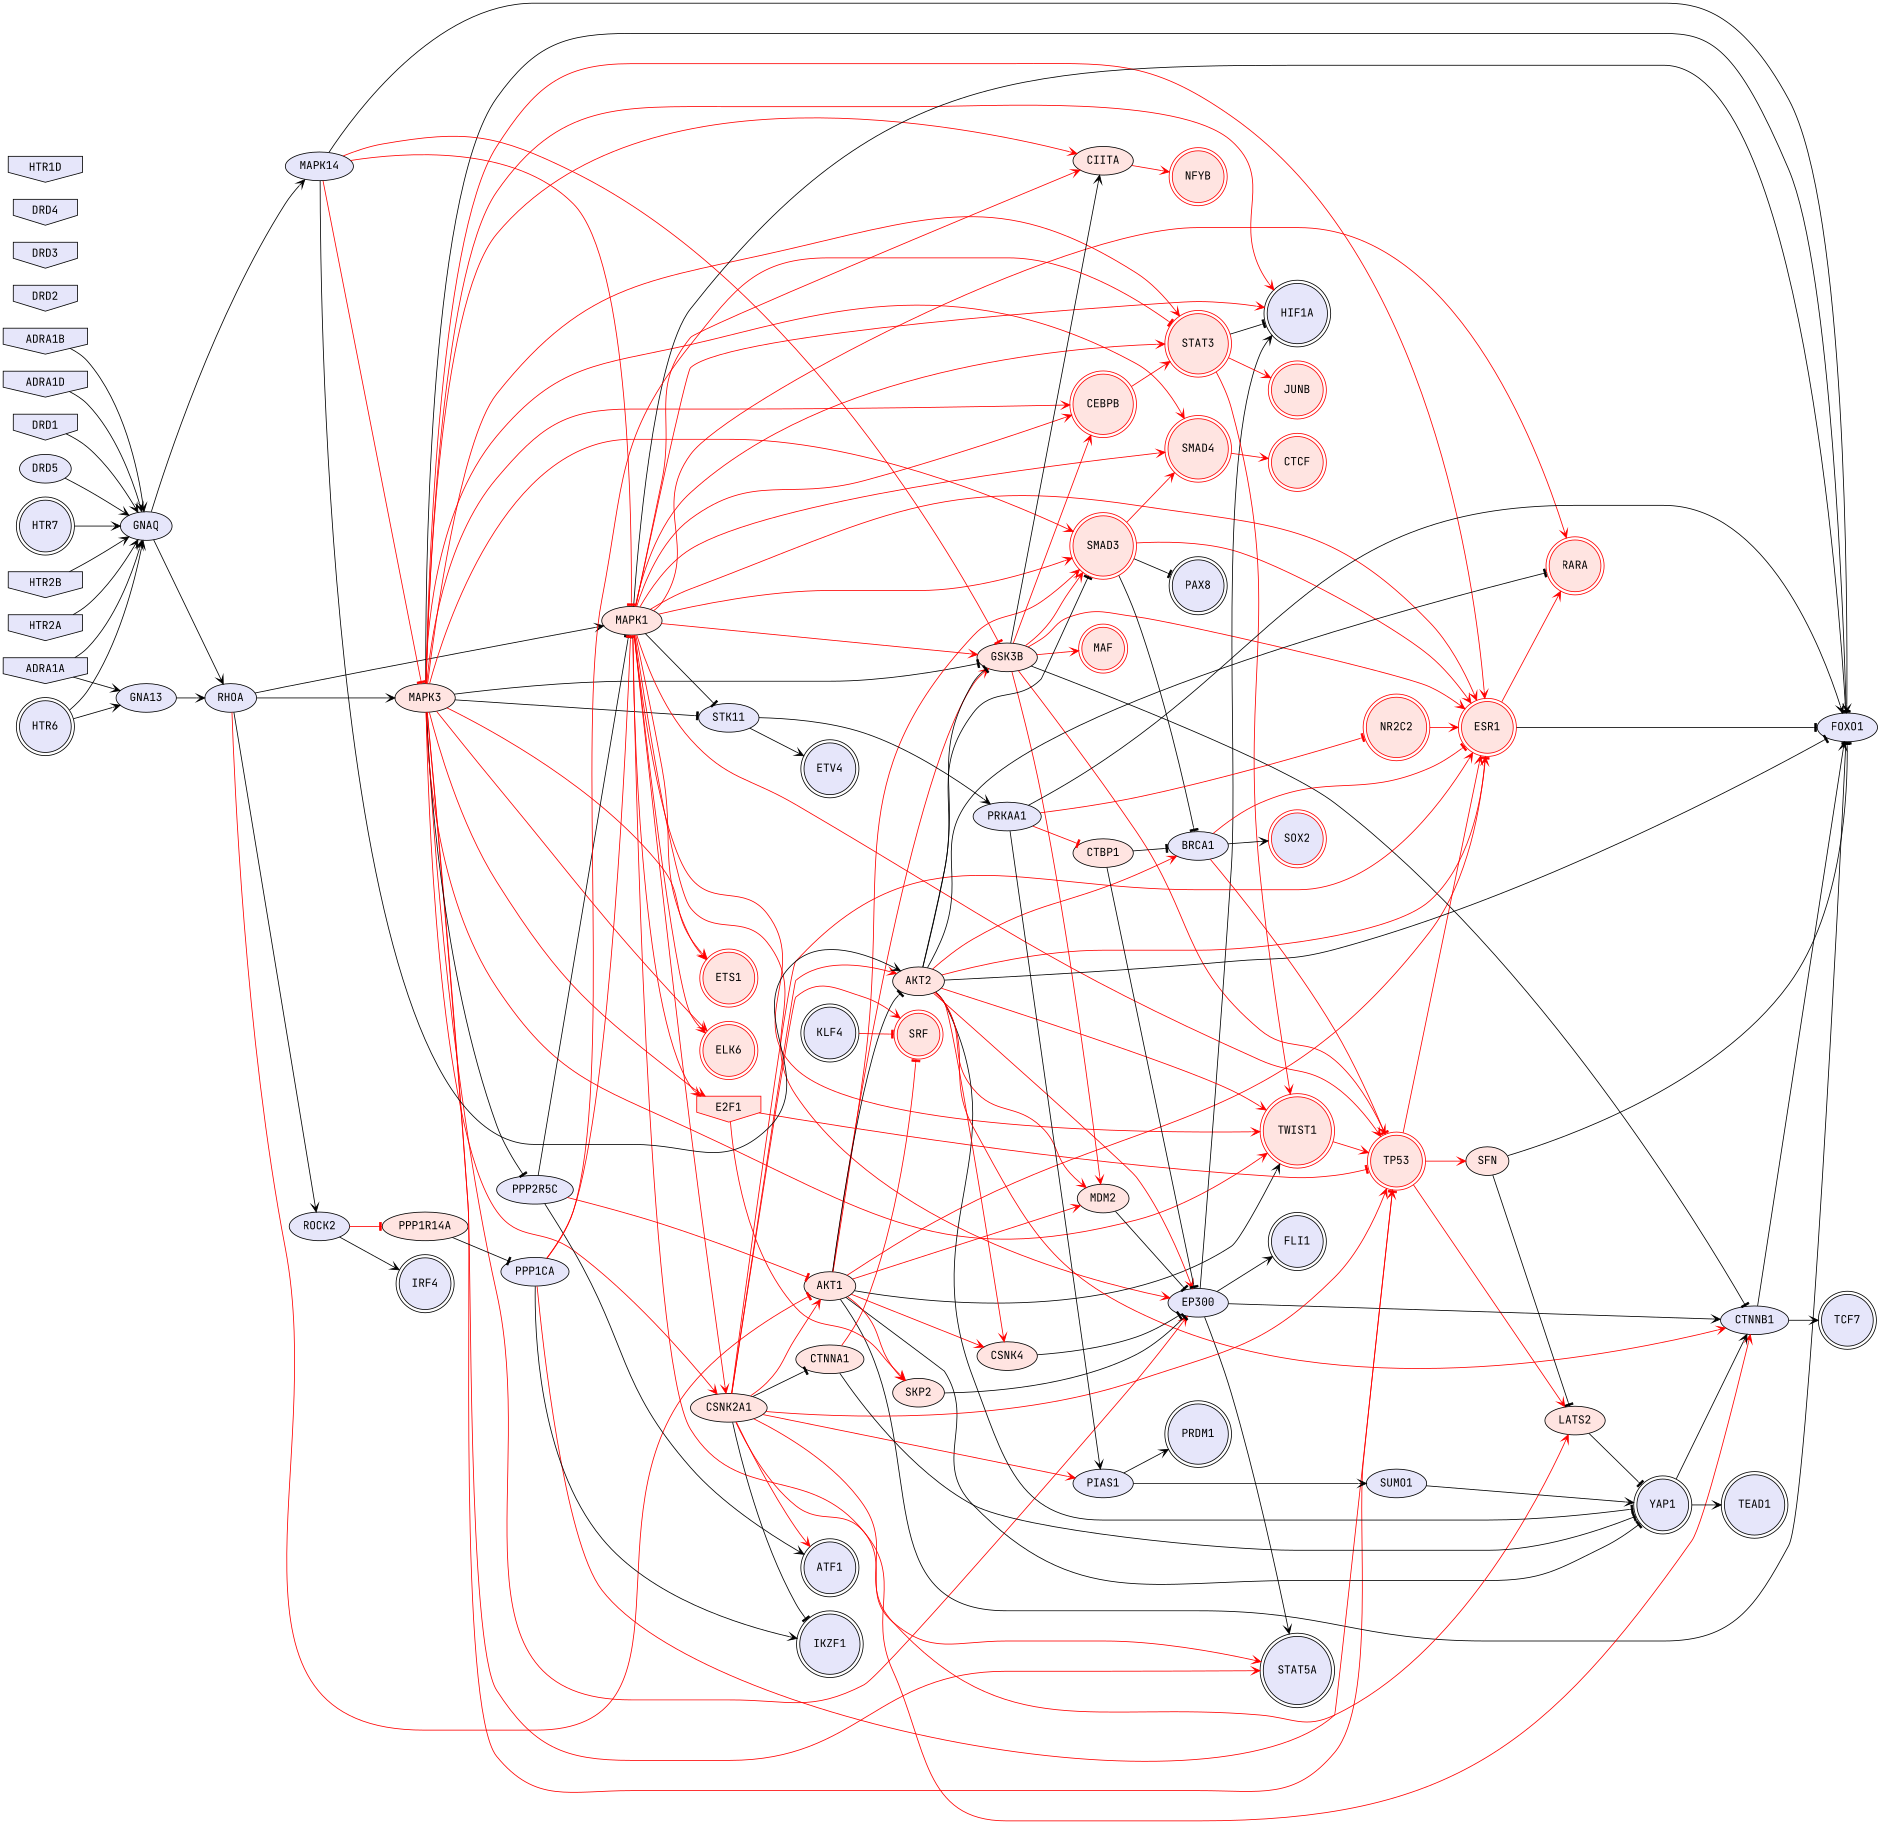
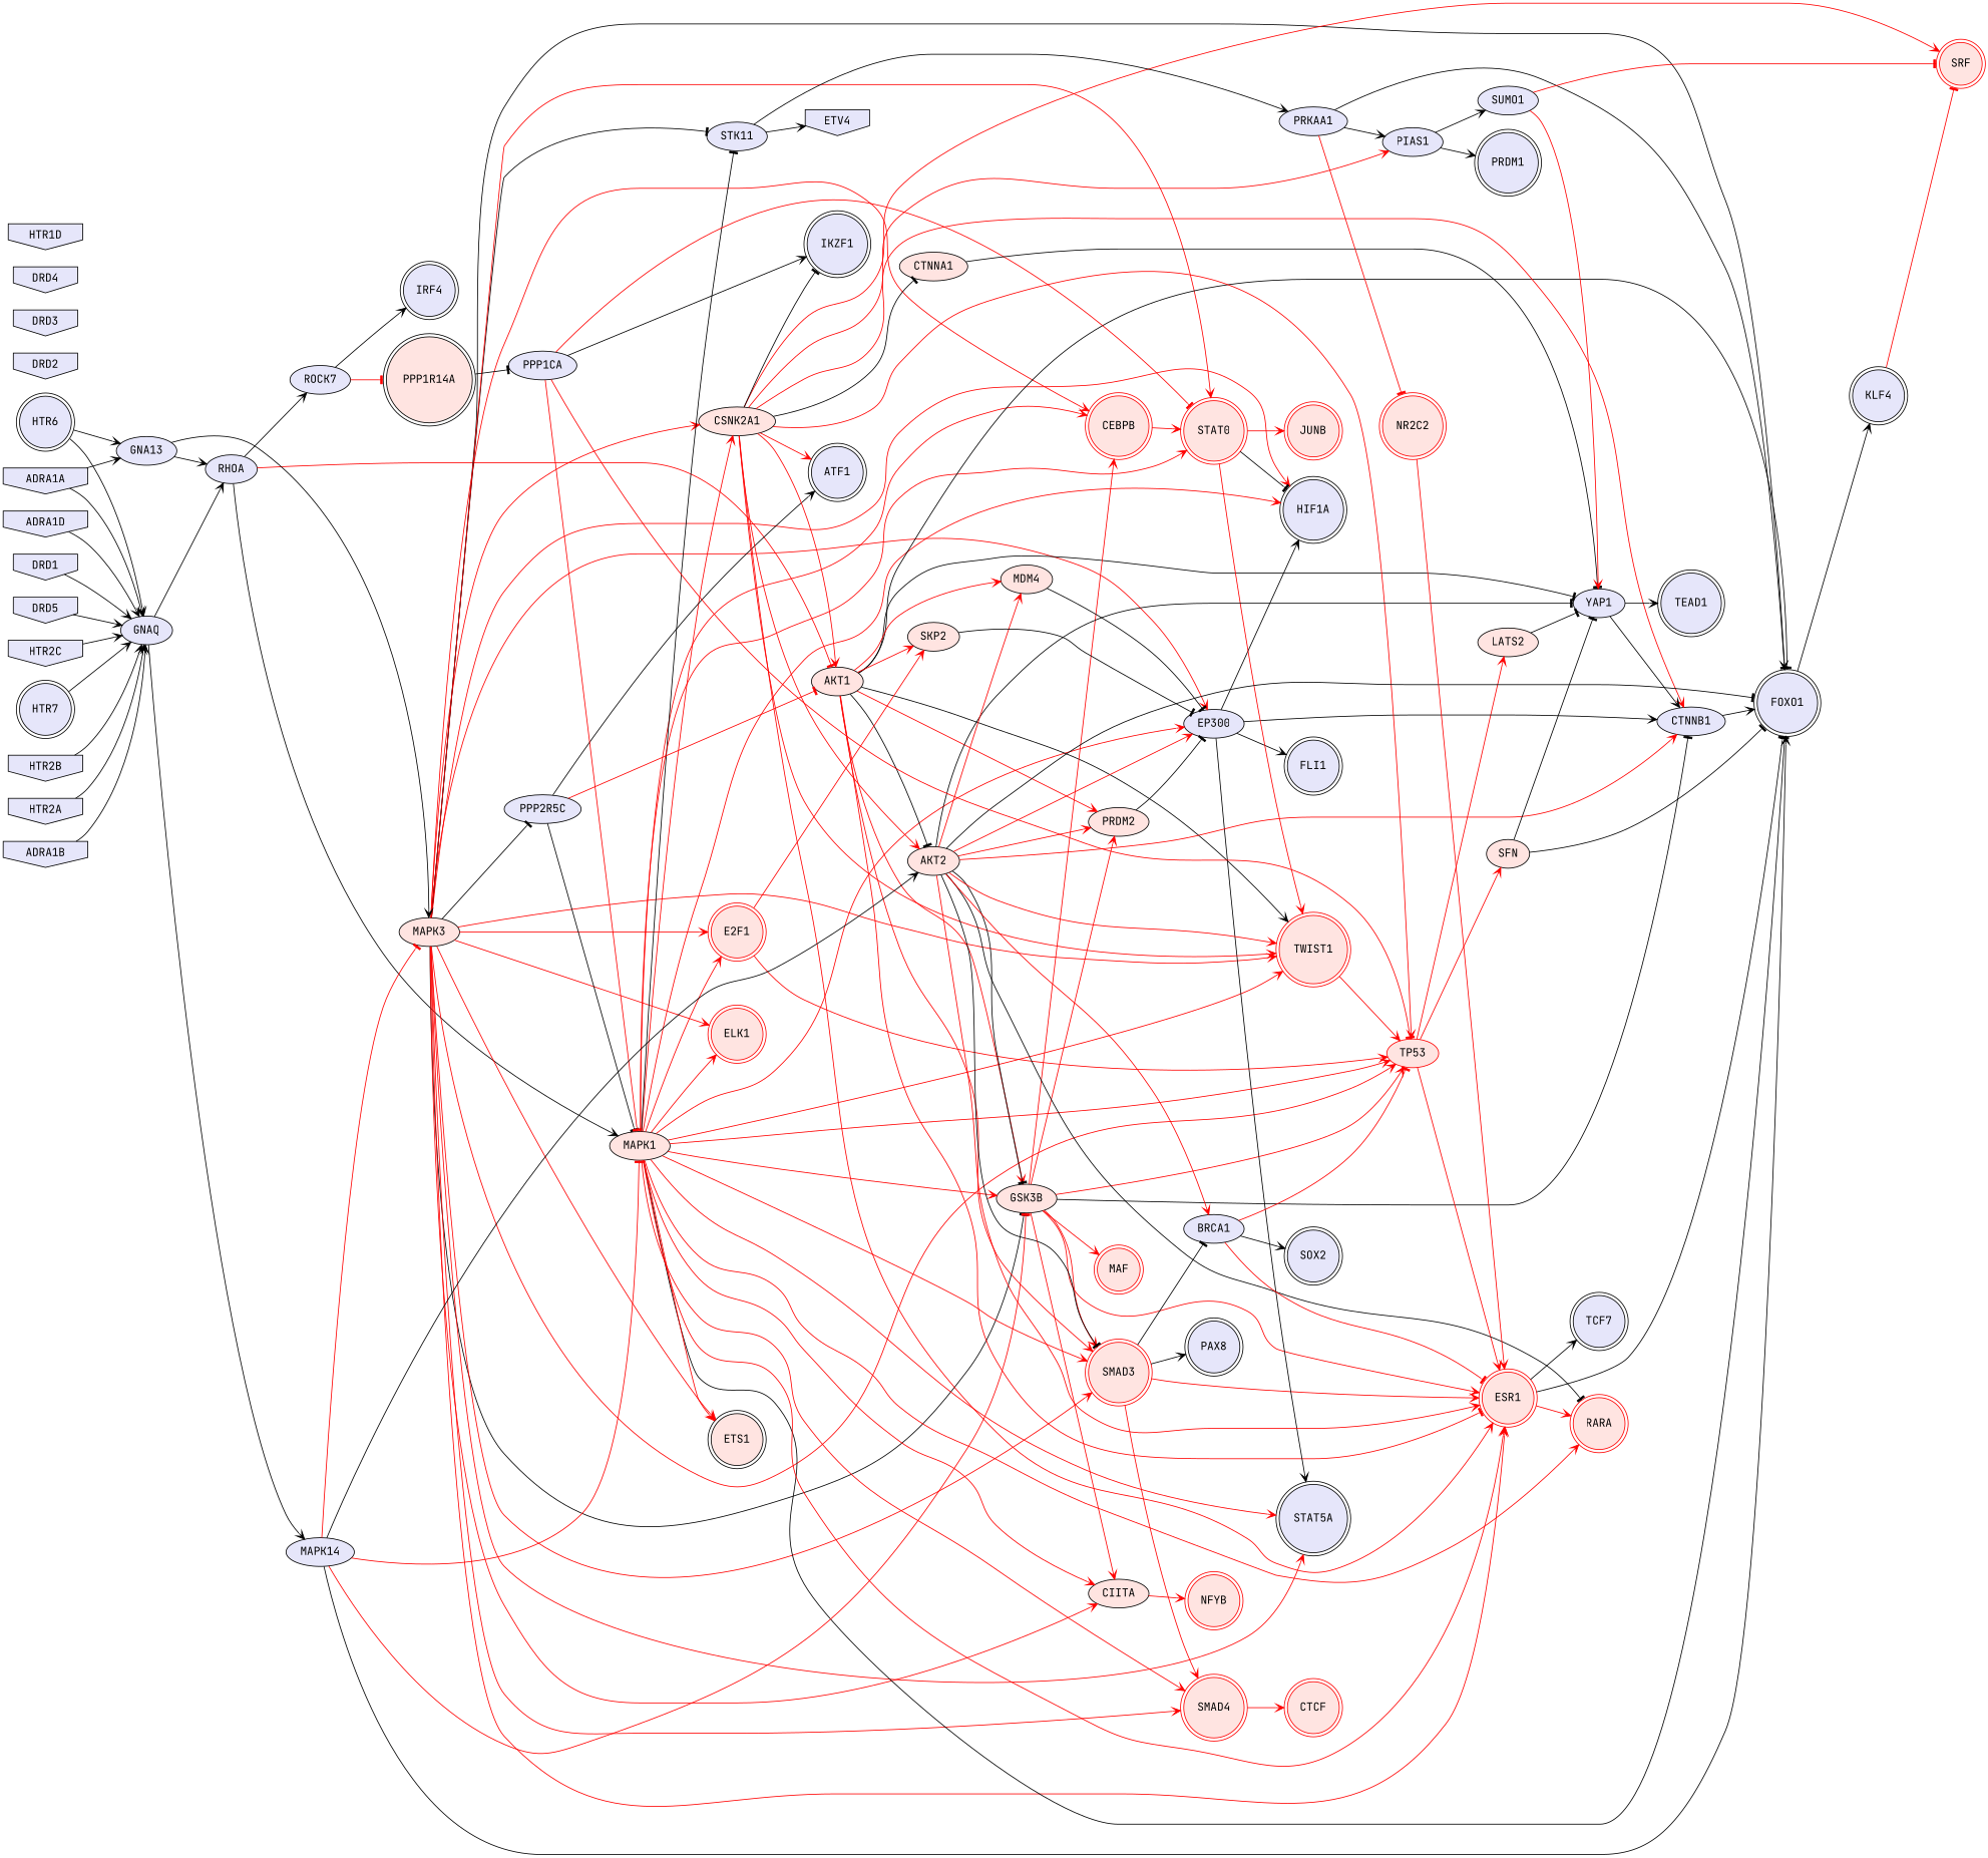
  digraph {
    fontname="JetBrains Mono"
    rankdir=LR
    node [fillcolor=lavender fontname="JetBrains Mono" style=filled shape=doublecircle]
    edge [arrowhead=vee color=red fontname="JetBrains Mono" penwidth=1]
    RHOA [shape=""]
-   ROCK2 [shape=""]
+   ROCK2 [label=ROCK7 shape=""]
    MAPK3 [fillcolor=mistyrose shape=""]
    MAPK1 [fillcolor=mistyrose shape=""]
    AKT1 [fillcolor=mistyrose shape=""]
    IRF4 [color=black]
-   PPP1R14A [fillcolor=mistyrose shape=""]
-   FOXO1 [shape=""]
+   PPP1R14A [fillcolor=mistyrose]
+   FOXO1
    GSK3B [fillcolor=mistyrose shape=""]
    ESR1 [color=red fillcolor=mistyrose]
    SMAD3 [color=red fillcolor=mistyrose]
    CEBPB [color=red fillcolor=mistyrose]
-   TP53 [color=red fillcolor=mistyrose]
+   TP53 [color=red fillcolor=mistyrose shape=ellipse]
    CIITA [fillcolor=mistyrose shape=""]
    EP300 [shape=""]
    HIF1A [color=black]
    STAT5A [color=black]
    PPP2R5C [shape=""]
    CSNK2A1 [fillcolor=mistyrose shape=""]
    STK11 [shape=""]
-   STAT3 [color=red fillcolor=mistyrose]
+   STAT3 [color=red fillcolor=mistyrose label=STAT0]
    TWIST1 [color=red fillcolor=mistyrose]
    SMAD4 [color=red fillcolor=mistyrose]
-   ELK1 [color=red fillcolor=mistyrose label=ELK6]
-   E2F1 [color=red fillcolor=mistyrose shape=invhouse]
-   ETS1 [color=red fillcolor=mistyrose]
+   ELK1 [color=red fillcolor=mistyrose]
+   E2F1 [color=red fillcolor=mistyrose]
+   ETS1 [color=black fillcolor=mistyrose]
    RARA [color=red fillcolor=mistyrose]
-   MDM2 [fillcolor=mistyrose shape=""]
+   MDM2 [fillcolor=mistyrose label=PRDM2 shape=""]
    AKT2 [fillcolor=mistyrose shape=""]
-   YAP1
-   MDM4 [fillcolor=mistyrose label=CSNK4 shape=""]
+   YAP1 [shape=""]
+   MDM4 [fillcolor=mistyrose shape=""]
    SKP2 [fillcolor=mistyrose shape=""]
    PPP1CA [shape=""]
    CTNNB1 [shape=""]
    TCF7 [color=black]
    KLF4 [color=black]
    SRF [color=red fillcolor=mistyrose]
    MAF [color=red fillcolor=mistyrose]
    BRCA1 [shape=""]
    PAX8 [color=black]
    SFN [fillcolor=mistyrose shape=""]
    LATS2 [fillcolor=mistyrose shape=""]
    NFYB [color=red fillcolor=mistyrose]
    FLI1 [color=black]
    ATF1 [color=black]
    PIAS1 [shape=""]
    IKZF1 [color=black]
    CTNNA1 [fillcolor=mistyrose shape=""]
    PRKAA1 [shape=""]
-   ETV4 [color=black]
+   ETV4 [color=black shape=invhouse]
    JUNB [color=red fillcolor=mistyrose]
    CTCF [color=red fillcolor=mistyrose]
-   SOX2 [color=red]
+   SOX2 [color=black]
    HTR2A [color=black shape=invhouse]
    GNAQ [shape=""]
    MAPK14 [shape=""]
    ADRA1A [color=black shape=invhouse]
    GNA13 [shape=""]
    NR2C2 [color=red fillcolor=mistyrose]
-   CTBP1 [fillcolor=mistyrose shape=""]
    PRDM1 [color=black]
    SUMO1 [shape=""]
    TEAD1 [color=black]
    ADRA1B [color=black shape=invhouse]
    ADRA1D [color=black shape=invhouse]
    DRD1 [color=black shape=invhouse]
-   DRD5 [color=black shape=ellipse]
+   DRD5 [color=black shape=invhouse]
+   HTR2C [color=black shape=invhouse]
    HTR6 [color=black]
    HTR7 [color=black]
    HTR2B [color=black shape=invhouse]
    DRD2 [color=black shape=invhouse]
    DRD3 [color=black shape=invhouse]
    DRD4 [color=black shape=invhouse]
    HTR1D [color=black shape=invhouse]
    RHOA -> ROCK2 [color=black]
-   RHOA -> MAPK3 [color=black]
+   GNA13 -> MAPK3 [color=black]
    RHOA -> MAPK1 [color=black]
    RHOA -> AKT1 [arrowhead=tee]
    ROCK2 -> IRF4 [color=black]
    ROCK2 -> PPP1R14A [arrowhead=tee]
    MAPK3 -> FOXO1 [arrowhead=tee color=black]
    MAPK3 -> GSK3B [arrowhead=tee color=black]
    MAPK3 -> ESR1
    MAPK3 -> SMAD3
    MAPK3 -> CEBPB
    MAPK3 -> TP53
    MAPK3 -> CIITA
    MAPK3 -> EP300
    MAPK3 -> HIF1A
    MAPK3 -> STAT5A
    MAPK3 -> PPP2R5C [arrowhead=tee color=black]
    MAPK3 -> CSNK2A1
    MAPK3 -> STK11 [arrowhead=tee color=black]
    MAPK3 -> STAT3
    MAPK3 -> TWIST1
    MAPK3 -> SMAD4
    MAPK3 -> ELK1
    MAPK3 -> E2F1
    MAPK3 -> ETS1
    MAPK1 -> FOXO1 [arrowhead=tee color=black]
    MAPK1 -> GSK3B
    MAPK1 -> ESR1
    MAPK1 -> SMAD3
    MAPK1 -> CEBPB
    MAPK1 -> TP53
    MAPK1 -> CIITA
    MAPK1 -> EP300
    MAPK1 -> HIF1A
    MAPK1 -> STAT5A
    MAPK1 -> CSNK2A1
    MAPK1 -> STK11 [arrowhead=tee color=black]
    MAPK1 -> STAT3
    MAPK1 -> TWIST1
    MAPK1 -> SMAD4
    MAPK1 -> ELK1
    MAPK1 -> E2F1
    MAPK1 -> ETS1
    MAPK1 -> RARA
    AKT1 -> FOXO1 [arrowhead=tee color=black]
    AKT1 -> GSK3B
    AKT1 -> ESR1 [arrowhead=tee]
    AKT1 -> SMAD3
    AKT1 -> TWIST1 [color=black]
    AKT1 -> MDM2
    AKT1 -> AKT2 [arrowhead=tee color=black]
    AKT1 -> YAP1 [arrowhead=tee color=black]
    AKT1 -> MDM4
    AKT1 -> SKP2
    PPP1R14A -> PPP1CA [arrowhead=tee color=black]
+   FOXO1 -> KLF4 [color=black]
    GSK3B -> ESR1
    GSK3B -> SMAD3
    GSK3B -> CEBPB
    GSK3B -> TP53
-   GSK3B -> CIITA [color=black]
+   GSK3B -> CIITA
    GSK3B -> MDM2
    GSK3B -> CTNNB1 [arrowhead=tee color=black]
    GSK3B -> MAF
    ESR1 -> FOXO1 [arrowhead=tee color=black]
    ESR1 -> RARA
    SMAD3 -> ESR1
    SMAD3 -> SMAD4
    SMAD3 -> BRCA1 [arrowhead=tee color=black]
-   SMAD3 -> PAX8 [arrowhead=tee color=black]
+   SMAD3 -> PAX8 [color=black]
    CEBPB -> STAT3
    TP53 -> ESR1
    TP53 -> SFN
    TP53 -> LATS2
    CIITA -> NFYB
    EP300 -> HIF1A [color=black]
    EP300 -> STAT5A [color=black]
    EP300 -> CTNNB1 [color=black]
    EP300 -> FLI1 [color=black]
    PPP2R5C -> MAPK1 [arrowhead=tee color=black]
    PPP2R5C -> AKT1 [arrowhead=tee]
    PPP2R5C -> ATF1 [color=black]
    CSNK2A1 -> AKT1
    CSNK2A1 -> ESR1
    CSNK2A1 -> TP53
-   CSNK2A1 -> LATS2
+   CSNK2A1 -> TWIST1
    CSNK2A1 -> AKT2
    CSNK2A1 -> CTNNB1
    CSNK2A1 -> SRF
    CSNK2A1 -> ATF1
    CSNK2A1 -> PIAS1
    CSNK2A1 -> IKZF1 [arrowhead=tee color=black]
    CSNK2A1 -> CTNNA1 [arrowhead=tee color=black]
    STK11 -> PRKAA1 [color=black]
    STK11 -> ETV4 [color=black]
    STAT3 -> HIF1A [arrowhead=tee color=black]
    STAT3 -> TWIST1
    STAT3 -> JUNB
    TWIST1 -> TP53
    SMAD4 -> CTCF
-   E2F1 -> TP53 [arrowhead=tee]
+   E2F1 -> TP53
    E2F1 -> SKP2
    MDM2 -> EP300 [arrowhead=tee color=black]
    AKT2 -> FOXO1 [arrowhead=tee color=black]
    AKT2 -> GSK3B [arrowhead=tee color=black]
    AKT2 -> ESR1
    AKT2 -> SMAD3 [arrowhead=tee color=black]
    AKT2 -> EP300
    AKT2 -> TWIST1
    AKT2 -> RARA [arrowhead=tee color=black]
    AKT2 -> MDM2
    AKT2 -> YAP1 [arrowhead=tee color=black]
    AKT2 -> MDM4
    AKT2 -> CTNNB1
    AKT2 -> BRCA1
    YAP1 -> CTNNB1 [color=black]
    YAP1 -> TEAD1 [color=black]
    MDM4 -> EP300 [arrowhead=tee color=black]
    SKP2 -> EP300 [arrowhead=tee color=black]
    PPP1CA -> MAPK1 [arrowhead=tee]
    PPP1CA -> TP53 [arrowhead=tee]
    PPP1CA -> STAT3 [arrowhead=tee]
    PPP1CA -> IKZF1 [color=black]
    CTNNB1 -> FOXO1 [color=black]
-   CTNNB1 -> TCF7 [color=black]
+   ESR1 -> TCF7 [color=black]
    KLF4 -> SRF [arrowhead=tee]
    BRCA1 -> ESR1 [arrowhead=tee]
    BRCA1 -> TP53 [arrowhead=tee]
    BRCA1 -> SOX2 [color=black]
    SFN -> FOXO1 [arrowhead=tee color=black]
-   SFN -> LATS2 [arrowhead=tee color=black]
+   SFN -> YAP1 [arrowhead=tee color=black]
    LATS2 -> YAP1 [arrowhead=tee color=black]
    PIAS1 -> PRDM1 [color=black]
    PIAS1 -> SUMO1 [color=black]
    CTNNA1 -> YAP1 [arrowhead=tee color=black]
    PRKAA1 -> FOXO1 [color=black]
    PRKAA1 -> PIAS1 [color=black]
    PRKAA1 -> NR2C2 [arrowhead=tee]
-   PRKAA1 -> CTBP1 [arrowhead=tee]
    HTR2A -> GNAQ [color=black]
    GNAQ -> RHOA [color=black]
    GNAQ -> MAPK14 [color=black]
    MAPK14 -> MAPK3 [arrowhead=tee]
    MAPK14 -> MAPK1 [arrowhead=tee]
    MAPK14 -> FOXO1 [color=black]
    MAPK14 -> GSK3B [arrowhead=tee]
    MAPK14 -> AKT2 [color=black]
    ADRA1A -> GNAQ [color=black]
    ADRA1A -> GNA13 [color=black]
    GNA13 -> RHOA [color=black]
    NR2C2 -> ESR1
-   CTBP1 -> EP300 [arrowhead=tee color=black]
-   CTBP1 -> BRCA1 [arrowhead=tee color=black]
-   SUMO1 -> YAP1 [color=black]
-   CTNNA1 -> SRF [arrowhead=tee]
+   SUMO1 -> YAP1
+   SUMO1 -> SRF [arrowhead=tee]
    ADRA1B -> GNAQ [color=black]
    ADRA1D -> GNAQ [color=black]
    DRD1 -> GNAQ [color=black]
    DRD5 -> GNAQ [color=black]
+   HTR2C -> GNAQ [color=black]
    HTR6 -> GNAQ [color=black]
    HTR6 -> GNA13 [color=black]
    HTR7 -> GNAQ [color=black]
    HTR2B -> GNAQ [color=black]
  }
